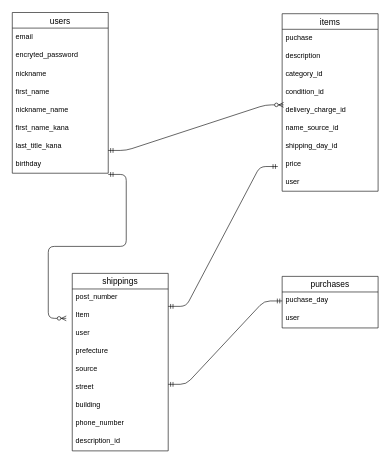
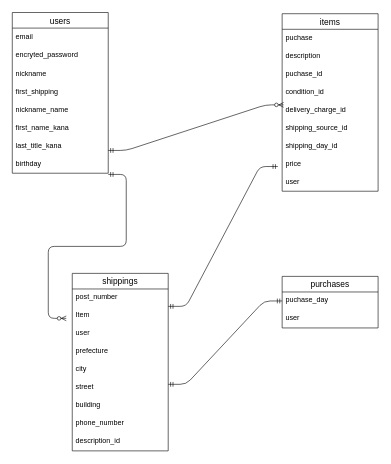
  <mxCell id="0" />
  <mxCell id="1" parent="0" />
  <mxCell id="2" value="users" style="swimlane;fontStyle=0;childLayout=stackLayout;horizontal=1;startSize=26;horizontalStack=0;resizeParent=1;resizeParentMax=0;resizeLast=0;collapsible=1;marginBottom=0;align=center;fontSize=14;" parent="1" vertex="1"><mxGeometry x="20" y="20" width="160" height="268" as="geometry" /></mxCell>
  <mxCell id="3" value="email &#10;" style="text;strokeColor=none;fillColor=none;spacingLeft=4;spacingRight=4;overflow=hidden;rotatable=0;points=[[0,0.5],[1,0.5]];portConstraint=eastwest;fontSize=12;" parent="2" vertex="1"><mxGeometry y="26" width="160" height="30" as="geometry" /></mxCell>
  <mxCell id="4" value="encryted_password" style="text;strokeColor=none;fillColor=none;spacingLeft=4;spacingRight=4;overflow=hidden;rotatable=0;points=[[0,0.5],[1,0.5]];portConstraint=eastwest;fontSize=12;" parent="2" vertex="1"><mxGeometry y="56" width="160" height="32" as="geometry" /></mxCell>
  <mxCell id="5" value="nickname" style="text;strokeColor=none;fillColor=none;spacingLeft=4;spacingRight=4;overflow=hidden;rotatable=0;points=[[0,0.5],[1,0.5]];portConstraint=eastwest;fontSize=12;" parent="2" vertex="1"><mxGeometry y="88" width="160" height="30" as="geometry" /></mxCell>
- <mxCell id="6" value="first_name" style="text;strokeColor=none;fillColor=none;spacingLeft=4;spacingRight=4;overflow=hidden;rotatable=0;points=[[0,0.5],[1,0.5]];portConstraint=eastwest;fontSize=12;" parent="2" vertex="1"><mxGeometry y="118" width="160" height="30" as="geometry" /></mxCell>
+ <mxCell id="6" value="first_shipping" style="text;strokeColor=none;fillColor=none;spacingLeft=4;spacingRight=4;overflow=hidden;rotatable=0;points=[[0,0.5],[1,0.5]];portConstraint=eastwest;fontSize=12;" parent="2" vertex="1"><mxGeometry y="118" width="160" height="30" as="geometry" /></mxCell>
  <mxCell id="7" value="nickname_name" style="text;strokeColor=none;fillColor=none;spacingLeft=4;spacingRight=4;overflow=hidden;rotatable=0;points=[[0,0.5],[1,0.5]];portConstraint=eastwest;fontSize=12;" parent="2" vertex="1"><mxGeometry y="148" width="160" height="30" as="geometry" /></mxCell>
  <mxCell id="8" value="first_name_kana" style="text;strokeColor=none;fillColor=none;spacingLeft=4;spacingRight=4;overflow=hidden;rotatable=0;points=[[0,0.5],[1,0.5]];portConstraint=eastwest;fontSize=12;" parent="2" vertex="1"><mxGeometry y="178" width="160" height="30" as="geometry" /></mxCell>
  <mxCell id="9" value="last_title_kana" style="text;strokeColor=none;fillColor=none;spacingLeft=4;spacingRight=4;overflow=hidden;rotatable=0;points=[[0,0.5],[1,0.5]];portConstraint=eastwest;fontSize=12;" parent="2" vertex="1"><mxGeometry y="208" width="160" height="30" as="geometry" /></mxCell>
  <mxCell id="10" value="birthday" style="text;strokeColor=none;fillColor=none;spacingLeft=4;spacingRight=4;overflow=hidden;rotatable=0;points=[[0,0.5],[1,0.5]];portConstraint=eastwest;fontSize=12;" parent="2" vertex="1"><mxGeometry y="238" width="160" height="30" as="geometry" /></mxCell>
  <mxCell id="11" value="items" style="swimlane;fontStyle=0;childLayout=stackLayout;horizontal=1;startSize=26;horizontalStack=0;resizeParent=1;resizeParentMax=0;resizeLast=0;collapsible=1;marginBottom=0;align=center;fontSize=14;" parent="1" vertex="1"><mxGeometry x="470" y="22" width="160" height="296" as="geometry" /></mxCell>
  <mxCell id="12" value="puchase" style="text;strokeColor=none;fillColor=none;spacingLeft=4;spacingRight=4;overflow=hidden;rotatable=0;points=[[0,0.5],[1,0.5]];portConstraint=eastwest;fontSize=12;" parent="11" vertex="1"><mxGeometry y="26" width="160" height="30" as="geometry" /></mxCell>
  <mxCell id="13" value="description" style="text;strokeColor=none;fillColor=none;spacingLeft=4;spacingRight=4;overflow=hidden;rotatable=0;points=[[0,0.5],[1,0.5]];portConstraint=eastwest;fontSize=12;" parent="11" vertex="1"><mxGeometry y="56" width="160" height="30" as="geometry" /></mxCell>
- <mxCell id="14" value="category_id" style="text;strokeColor=none;fillColor=none;spacingLeft=4;spacingRight=4;overflow=hidden;rotatable=0;points=[[0,0.5],[1,0.5]];portConstraint=eastwest;fontSize=12;" parent="11" vertex="1"><mxGeometry y="86" width="160" height="30" as="geometry" /></mxCell>
+ <mxCell id="14" value="puchase_id" style="text;strokeColor=none;fillColor=none;spacingLeft=4;spacingRight=4;overflow=hidden;rotatable=0;points=[[0,0.5],[1,0.5]];portConstraint=eastwest;fontSize=12;" parent="11" vertex="1"><mxGeometry y="86" width="160" height="30" as="geometry" /></mxCell>
  <mxCell id="15" value="condition_id" style="text;strokeColor=none;fillColor=none;spacingLeft=4;spacingRight=4;overflow=hidden;rotatable=0;points=[[0,0.5],[1,0.5]];portConstraint=eastwest;fontSize=12;" parent="11" vertex="1"><mxGeometry y="116" width="160" height="30" as="geometry" /></mxCell>
  <mxCell id="16" value="delivery_charge_id " style="text;strokeColor=none;fillColor=none;spacingLeft=4;spacingRight=4;overflow=hidden;rotatable=0;points=[[0,0.5],[1,0.5]];portConstraint=eastwest;fontSize=12;" parent="11" vertex="1"><mxGeometry y="146" width="160" height="30" as="geometry" /></mxCell>
- <mxCell id="17" value="name_source_id" style="text;strokeColor=none;fillColor=none;spacingLeft=4;spacingRight=4;overflow=hidden;rotatable=0;points=[[0,0.5],[1,0.5]];portConstraint=eastwest;fontSize=12;" parent="11" vertex="1"><mxGeometry y="176" width="160" height="30" as="geometry" /></mxCell>
+ <mxCell id="17" value="shipping_source_id" style="text;strokeColor=none;fillColor=none;spacingLeft=4;spacingRight=4;overflow=hidden;rotatable=0;points=[[0,0.5],[1,0.5]];portConstraint=eastwest;fontSize=12;" parent="11" vertex="1"><mxGeometry y="176" width="160" height="30" as="geometry" /></mxCell>
  <mxCell id="18" value="shipping_day_id" style="text;strokeColor=none;fillColor=none;spacingLeft=4;spacingRight=4;overflow=hidden;rotatable=0;points=[[0,0.5],[1,0.5]];portConstraint=eastwest;fontSize=12;" parent="11" vertex="1"><mxGeometry y="206" width="160" height="30" as="geometry" /></mxCell>
  <mxCell id="19" value="price" style="text;strokeColor=none;fillColor=none;spacingLeft=4;spacingRight=4;overflow=hidden;rotatable=0;points=[[0,0.5],[1,0.5]];portConstraint=eastwest;fontSize=12;" parent="11" vertex="1"><mxGeometry y="236" width="160" height="30" as="geometry" /></mxCell>
  <mxCell id="20" value="user" style="text;strokeColor=none;fillColor=none;spacingLeft=4;spacingRight=4;overflow=hidden;rotatable=0;points=[[0,0.5],[1,0.5]];portConstraint=eastwest;fontSize=12;" parent="11" vertex="1"><mxGeometry y="266" width="160" height="30" as="geometry" /></mxCell>
  <mxCell id="21" value="purchases" style="swimlane;fontStyle=0;childLayout=stackLayout;horizontal=1;startSize=26;horizontalStack=0;resizeParent=1;resizeParentMax=0;resizeLast=0;collapsible=1;marginBottom=0;align=center;fontSize=14;" parent="1" vertex="1"><mxGeometry x="470" y="460" width="160" height="86" as="geometry" /></mxCell>
  <mxCell id="22" value="puchase_day" style="text;strokeColor=none;fillColor=none;spacingLeft=4;spacingRight=4;overflow=hidden;rotatable=0;points=[[0,0.5],[1,0.5]];portConstraint=eastwest;fontSize=12;" parent="21" vertex="1"><mxGeometry y="26" width="160" height="30" as="geometry" /></mxCell>
  <mxCell id="23" value="user" style="text;strokeColor=none;fillColor=none;spacingLeft=4;spacingRight=4;overflow=hidden;rotatable=0;points=[[0,0.5],[1,0.5]];portConstraint=eastwest;fontSize=12;" parent="21" vertex="1"><mxGeometry y="56" width="160" height="30" as="geometry" /></mxCell>
  <mxCell id="24" value="shippings" style="swimlane;fontStyle=0;childLayout=stackLayout;horizontal=1;startSize=26;horizontalStack=0;resizeParent=1;resizeParentMax=0;resizeLast=0;collapsible=1;marginBottom=0;align=center;fontSize=14;" parent="1" vertex="1"><mxGeometry x="120" y="455" width="160" height="296" as="geometry" /></mxCell>
  <mxCell id="25" value="post_number" style="text;strokeColor=none;fillColor=none;spacingLeft=4;spacingRight=4;overflow=hidden;rotatable=0;points=[[0,0.5],[1,0.5]];portConstraint=eastwest;fontSize=12;" parent="24" vertex="1"><mxGeometry y="26" width="160" height="30" as="geometry" /></mxCell>
  <mxCell id="26" value="Item" style="text;strokeColor=none;fillColor=none;spacingLeft=4;spacingRight=4;overflow=hidden;rotatable=0;points=[[0,0.5],[1,0.5]];portConstraint=eastwest;fontSize=12;" vertex="1" parent="24"><mxGeometry y="56" width="160" height="30" as="geometry" /></mxCell>
  <mxCell id="27" value="user&#10;" style="text;strokeColor=none;fillColor=none;spacingLeft=4;spacingRight=4;overflow=hidden;rotatable=0;points=[[0,0.5],[1,0.5]];portConstraint=eastwest;fontSize=12;" parent="24" vertex="1"><mxGeometry y="86" width="160" height="30" as="geometry" /></mxCell>
  <mxCell id="28" value="prefecture" style="text;strokeColor=none;fillColor=none;spacingLeft=4;spacingRight=4;overflow=hidden;rotatable=0;points=[[0,0.5],[1,0.5]];portConstraint=eastwest;fontSize=12;" vertex="1" parent="24"><mxGeometry y="116" width="160" height="30" as="geometry" /></mxCell>
- <mxCell id="29" value="source" style="text;strokeColor=none;fillColor=none;spacingLeft=4;spacingRight=4;overflow=hidden;rotatable=0;points=[[0,0.5],[1,0.5]];portConstraint=eastwest;fontSize=12;" parent="24" vertex="1"><mxGeometry y="146" width="160" height="30" as="geometry" /></mxCell>
+ <mxCell id="29" value="city" style="text;strokeColor=none;fillColor=none;spacingLeft=4;spacingRight=4;overflow=hidden;rotatable=0;points=[[0,0.5],[1,0.5]];portConstraint=eastwest;fontSize=12;" parent="24" vertex="1"><mxGeometry y="146" width="160" height="30" as="geometry" /></mxCell>
  <mxCell id="30" value="street" style="text;strokeColor=none;fillColor=none;spacingLeft=4;spacingRight=4;overflow=hidden;rotatable=0;points=[[0,0.5],[1,0.5]];portConstraint=eastwest;fontSize=12;" parent="24" vertex="1"><mxGeometry y="176" width="160" height="30" as="geometry" /></mxCell>
  <mxCell id="31" value="building" style="text;strokeColor=none;fillColor=none;spacingLeft=4;spacingRight=4;overflow=hidden;rotatable=0;points=[[0,0.5],[1,0.5]];portConstraint=eastwest;fontSize=12;" parent="24" vertex="1"><mxGeometry y="206" width="160" height="30" as="geometry" /></mxCell>
  <mxCell id="32" value="phone_number" style="text;strokeColor=none;fillColor=none;spacingLeft=4;spacingRight=4;overflow=hidden;rotatable=0;points=[[0,0.5],[1,0.5]];portConstraint=eastwest;fontSize=12;" parent="24" vertex="1"><mxGeometry y="236" width="160" height="30" as="geometry" /></mxCell>
  <mxCell id="33" value="description_id" style="text;strokeColor=none;fillColor=none;spacingLeft=4;spacingRight=4;overflow=hidden;rotatable=0;points=[[0,0.5],[1,0.5]];portConstraint=eastwest;fontSize=12;" parent="24" vertex="1"><mxGeometry y="266" width="160" height="30" as="geometry" /></mxCell>
  <mxCell id="34" value="" style="edgeStyle=entityRelationEdgeStyle;fontSize=12;html=1;endArrow=ERzeroToMany;startArrow=ERmandOne;entryX=0.015;entryY=0.2;entryDx=0;entryDy=0;entryPerimeter=0;" parent="1" target="16" edge="1"><mxGeometry width="100" height="100" relative="1" as="geometry"><mxPoint x="180" y="250" as="sourcePoint" /><mxPoint x="280" y="150" as="targetPoint" /></mxGeometry></mxCell>
  <mxCell id="35" value="" style="edgeStyle=entityRelationEdgeStyle;fontSize=12;html=1;endArrow=ERmandOne;startArrow=ERmandOne;entryX=-0.045;entryY=0.627;entryDx=0;entryDy=0;entryPerimeter=0;" parent="1" edge="1"><mxGeometry width="100" height="100" relative="1" as="geometry"><mxPoint x="280" y="510" as="sourcePoint" /><mxPoint x="462.8" y="276.81" as="targetPoint" /></mxGeometry></mxCell>
  <mxCell id="36" value="" style="edgeStyle=entityRelationEdgeStyle;fontSize=12;html=1;endArrow=ERmandOne;startArrow=ERmandOne;entryX=0;entryY=0.5;entryDx=0;entryDy=0;" parent="1" target="22" edge="1"><mxGeometry width="100" height="100" relative="1" as="geometry"><mxPoint x="280" y="640" as="sourcePoint" /><mxPoint x="380" y="540" as="targetPoint" /></mxGeometry></mxCell>
  <mxCell id="37" value="" style="edgeStyle=entityRelationEdgeStyle;fontSize=12;html=1;endArrow=ERzeroToMany;startArrow=ERmandOne;" parent="1" edge="1"><mxGeometry width="100" height="100" relative="1" as="geometry"><mxPoint x="180" y="290" as="sourcePoint" /><mxPoint x="110" y="530" as="targetPoint" /></mxGeometry></mxCell>
